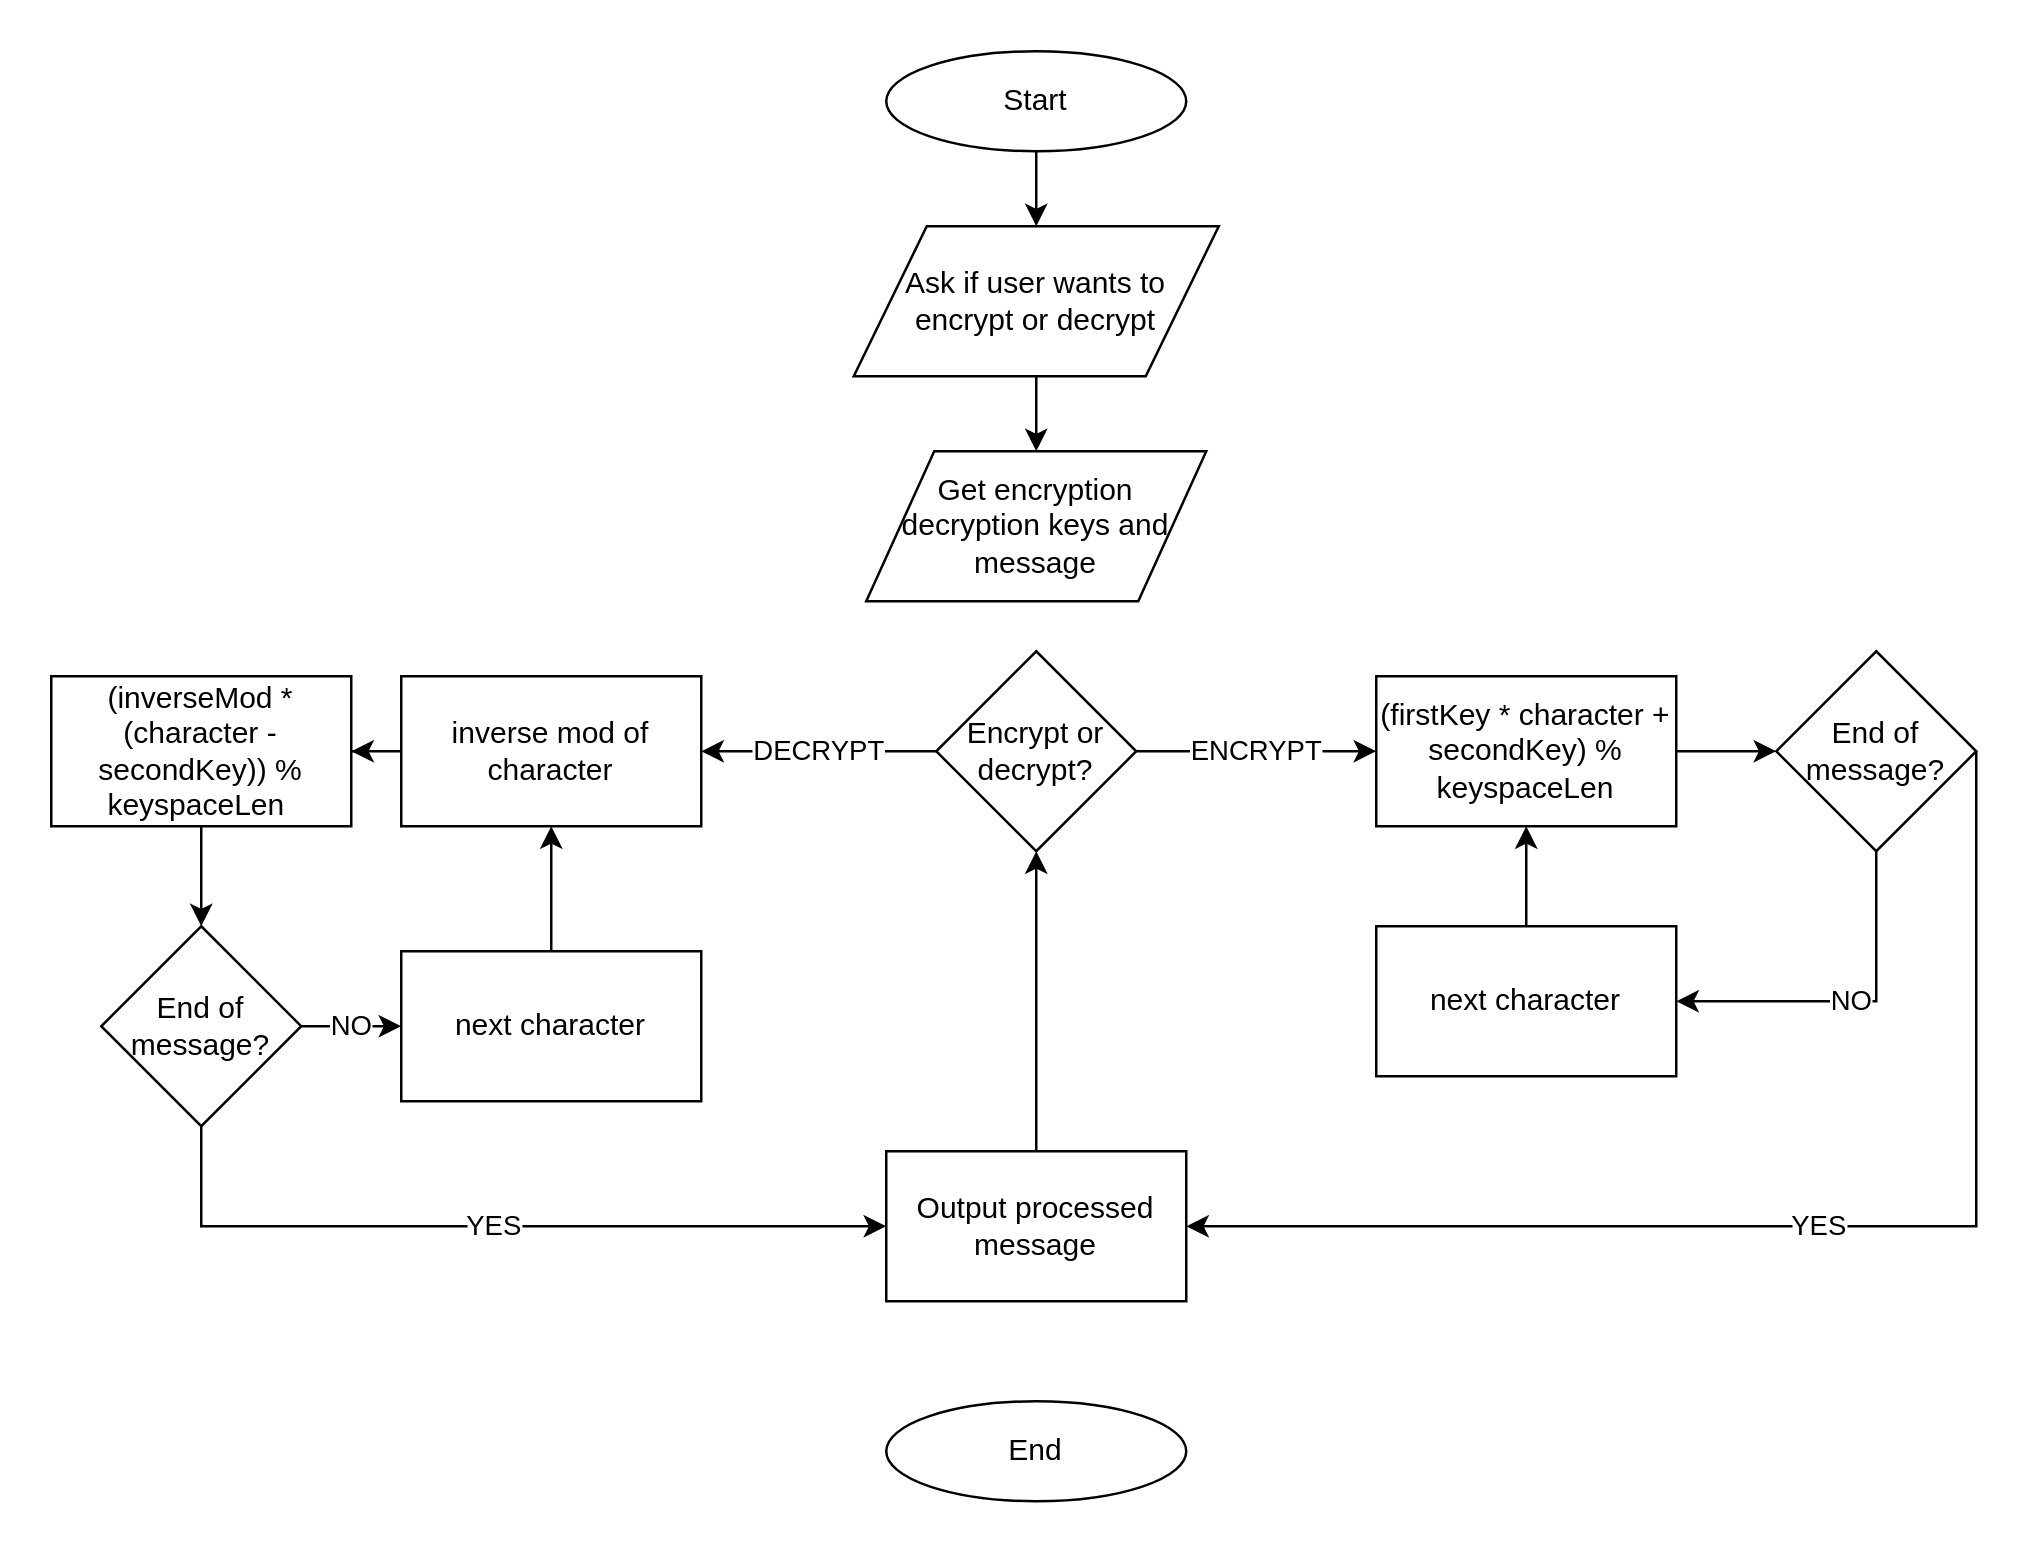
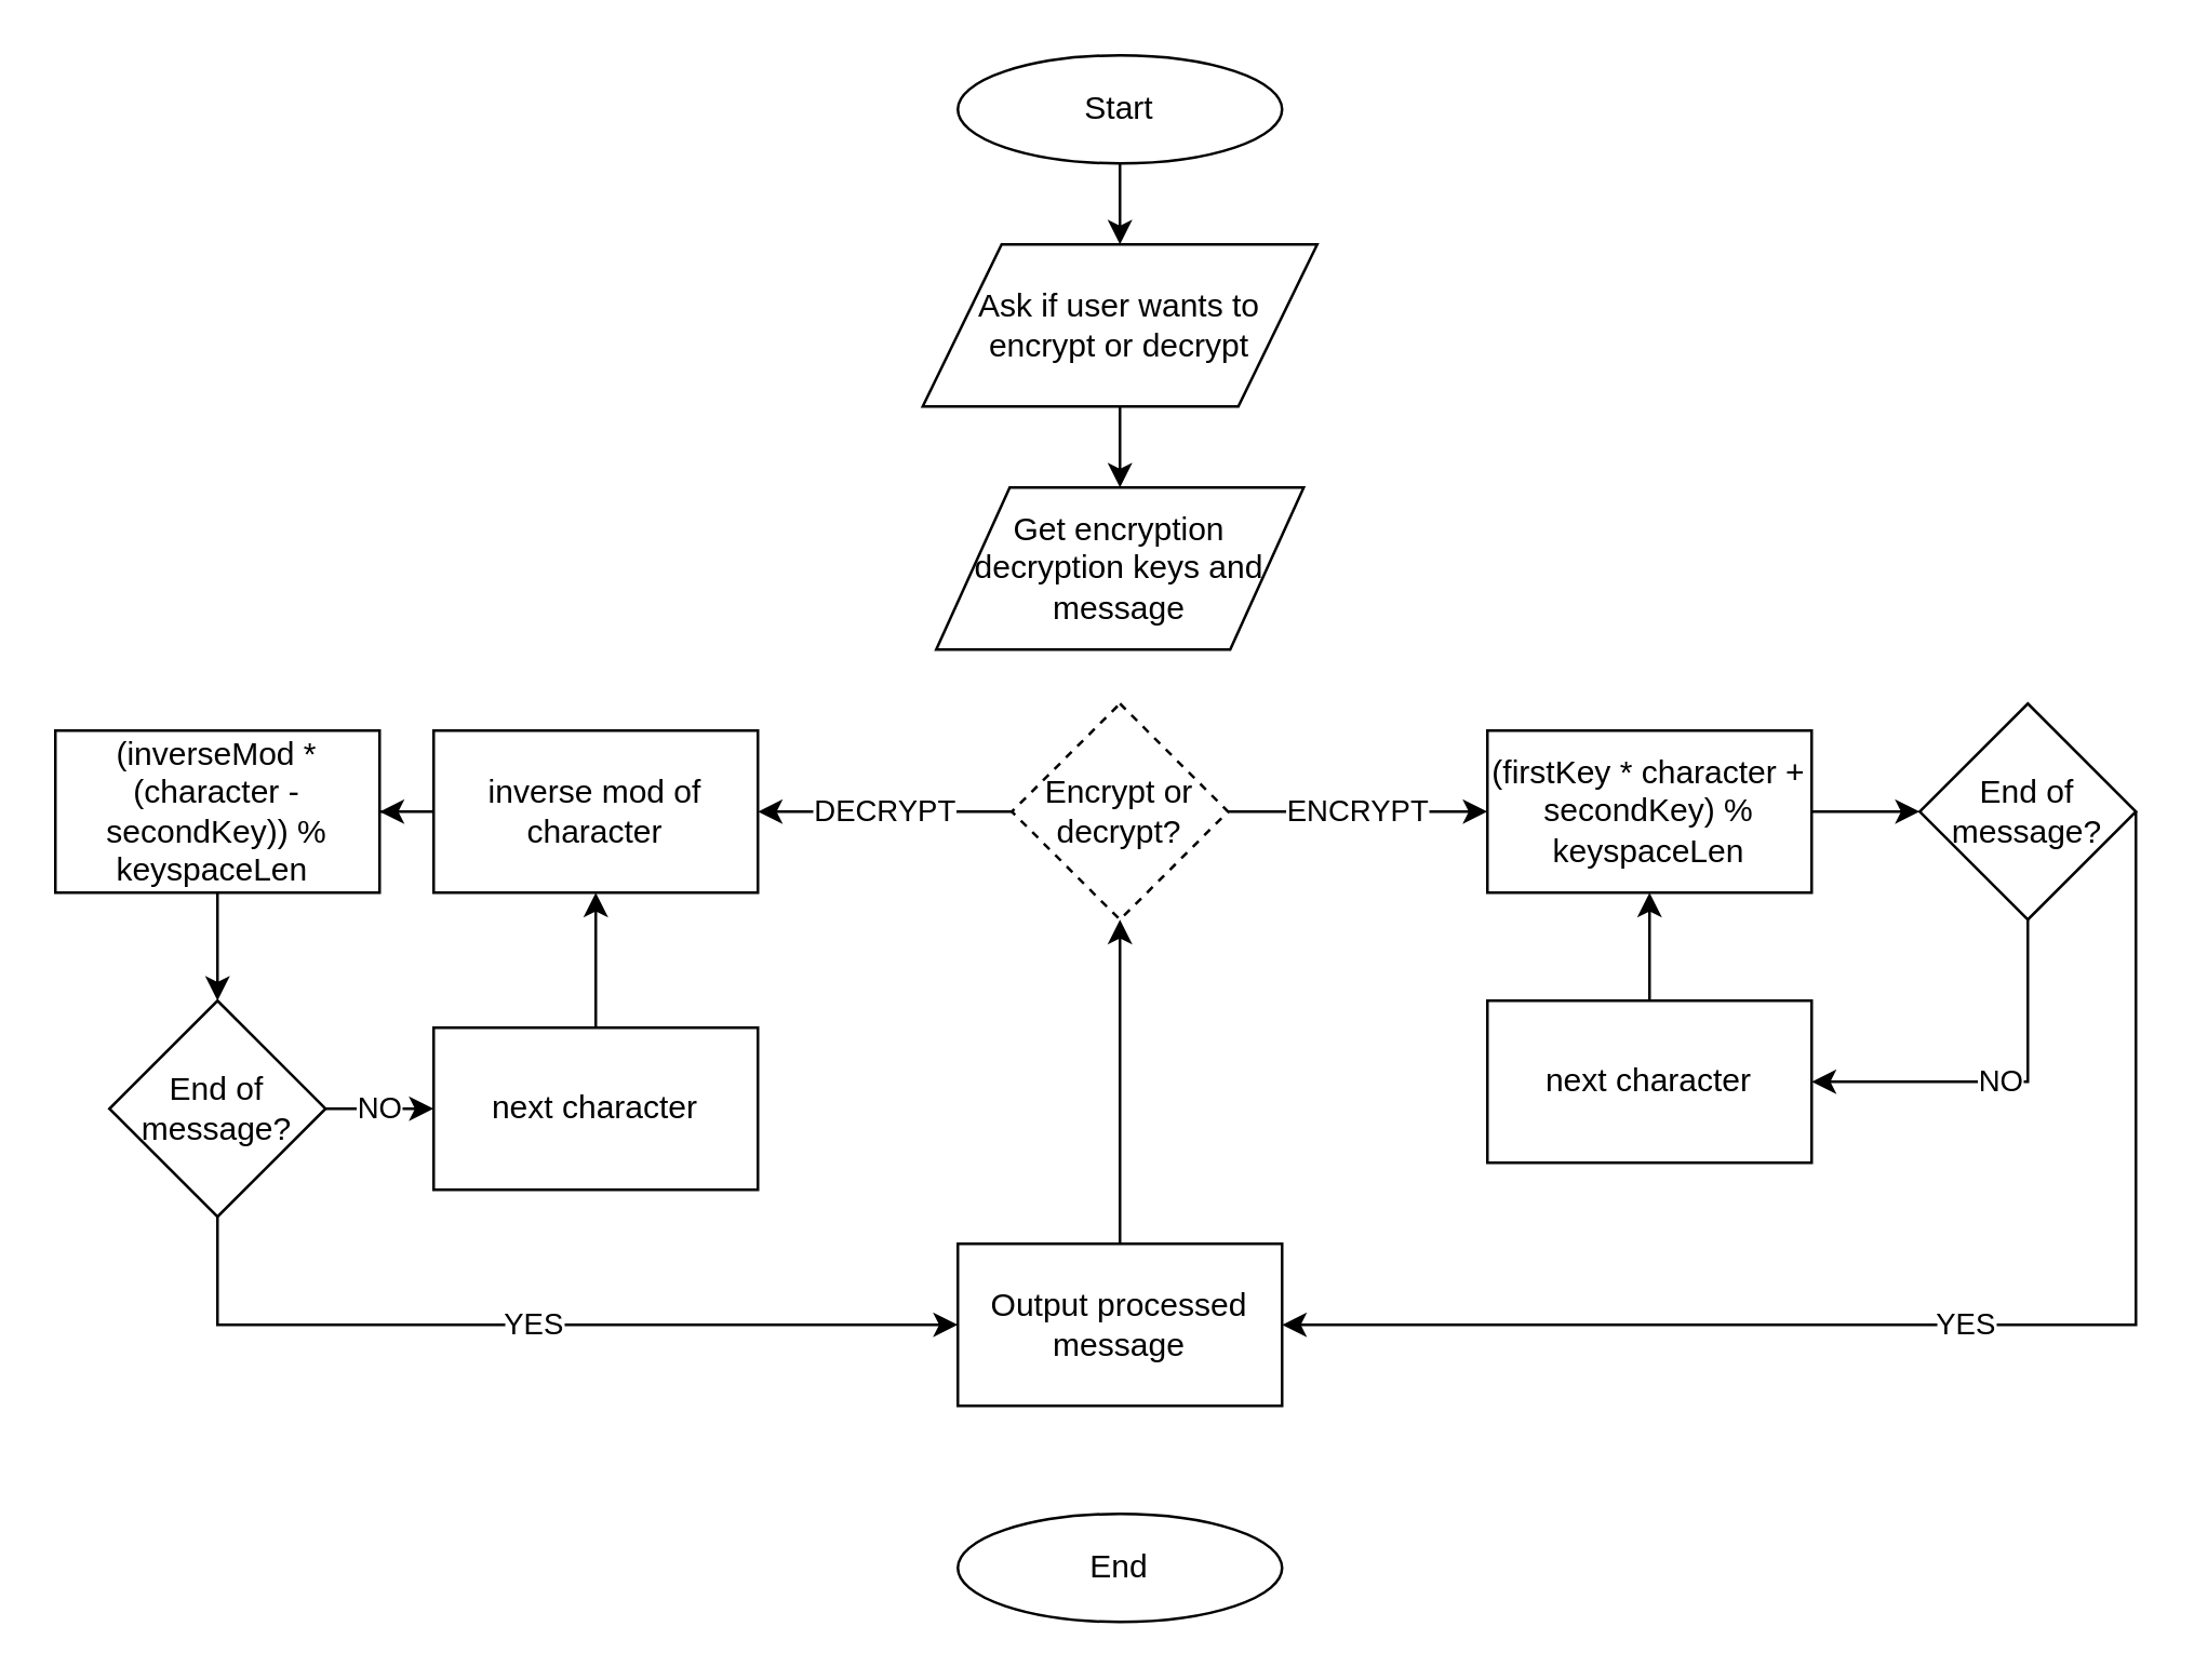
  <mxCell id="0" />
  <mxCell id="1" parent="0" />
  <mxCell id="2" value="" style="edgeStyle=orthogonalEdgeStyle;rounded=0;orthogonalLoop=1;jettySize=auto;html=1;" edge="1" parent="1" source="3" target="5"><mxGeometry relative="1" as="geometry" /></mxCell>
  <mxCell id="3" value="Start" style="ellipse;whiteSpace=wrap;html=1;" vertex="1" parent="1"><mxGeometry x="354" y="20" width="120" height="40" as="geometry" /></mxCell>
  <mxCell id="4" value="" style="edgeStyle=orthogonalEdgeStyle;rounded=0;orthogonalLoop=1;jettySize=auto;html=1;" edge="1" parent="1" source="5" target="6"><mxGeometry relative="1" as="geometry" /></mxCell>
  <mxCell id="5" value="Ask if user wants to encrypt or decrypt" style="shape=parallelogram;perimeter=parallelogramPerimeter;whiteSpace=wrap;html=1;" vertex="1" parent="1"><mxGeometry x="341" y="90" width="146" height="60" as="geometry" /></mxCell>
  <mxCell id="6" value="Get encryption decryption keys and message" style="shape=parallelogram;perimeter=parallelogramPerimeter;whiteSpace=wrap;html=1;" vertex="1" parent="1"><mxGeometry x="346" y="180" width="136" height="60" as="geometry" /></mxCell>
  <mxCell id="7" value="ENCRYPT" style="edgeStyle=orthogonalEdgeStyle;rounded=0;orthogonalLoop=1;jettySize=auto;html=1;" edge="1" parent="1" source="9" target="11"><mxGeometry relative="1" as="geometry" /></mxCell>
  <mxCell id="8" value="DECRYPT" style="edgeStyle=orthogonalEdgeStyle;rounded=0;orthogonalLoop=1;jettySize=auto;html=1;entryX=1;entryY=0.5;entryDx=0;entryDy=0;" edge="1" parent="1" source="9" target="20"><mxGeometry relative="1" as="geometry"><mxPoint x="280" y="300" as="targetPoint" /></mxGeometry></mxCell>
- <mxCell id="9" value="Encrypt or decrypt?" style="rhombus;whiteSpace=wrap;html=1;" vertex="1" parent="1"><mxGeometry x="374" y="260" width="80" height="80" as="geometry" /></mxCell>
+ <mxCell id="9" value="Encrypt or decrypt?" style="rhombus;whiteSpace=wrap;html=1;dashed=1;" vertex="1" parent="1"><mxGeometry x="374" y="260" width="80" height="80" as="geometry" /></mxCell>
  <mxCell id="10" value="" style="edgeStyle=orthogonalEdgeStyle;rounded=0;orthogonalLoop=1;jettySize=auto;html=1;" edge="1" parent="1" source="11" target="16"><mxGeometry relative="1" as="geometry" /></mxCell>
  <mxCell id="11" value="(firstKey * character + secondKey) % keyspaceLen" style="rounded=0;whiteSpace=wrap;html=1;" vertex="1" parent="1"><mxGeometry x="550" y="270" width="120" height="60" as="geometry" /></mxCell>
  <mxCell id="12" value="" style="edgeStyle=orthogonalEdgeStyle;rounded=0;orthogonalLoop=1;jettySize=auto;html=1;entryX=0.5;entryY=1;entryDx=0;entryDy=0;" edge="1" parent="1" source="13" target="11"><mxGeometry relative="1" as="geometry"><mxPoint x="547" y="290" as="targetPoint" /></mxGeometry></mxCell>
  <mxCell id="13" value="next character" style="rounded=0;whiteSpace=wrap;html=1;" vertex="1" parent="1"><mxGeometry x="550" y="370" width="120" height="60" as="geometry" /></mxCell>
  <mxCell id="14" value="YES" style="edgeStyle=orthogonalEdgeStyle;rounded=0;orthogonalLoop=1;jettySize=auto;html=1;entryX=1;entryY=0.5;entryDx=0;entryDy=0;exitX=1;exitY=0.5;exitDx=0;exitDy=0;" edge="1" parent="1" source="16" target="18"><mxGeometry relative="1" as="geometry"><mxPoint x="690" y="520" as="targetPoint" /><Array as="points"><mxPoint x="790" y="490" /></Array></mxGeometry></mxCell>
  <mxCell id="15" value="NO" style="edgeStyle=orthogonalEdgeStyle;rounded=0;orthogonalLoop=1;jettySize=auto;html=1;entryX=1;entryY=0.5;entryDx=0;entryDy=0;exitX=0.5;exitY=1;exitDx=0;exitDy=0;" edge="1" parent="1" source="16" target="13"><mxGeometry relative="1" as="geometry"><mxPoint x="570" y="400" as="targetPoint" /></mxGeometry></mxCell>
  <mxCell id="16" value="End of message?" style="rhombus;whiteSpace=wrap;html=1;" vertex="1" parent="1"><mxGeometry x="710" y="260" width="80" height="80" as="geometry" /></mxCell>
  <mxCell id="17" value="" style="edgeStyle=orthogonalEdgeStyle;rounded=0;orthogonalLoop=1;jettySize=auto;html=1;" edge="1" parent="1" source="18" target="9"><mxGeometry relative="1" as="geometry" /></mxCell>
  <mxCell id="18" value="Output processed message" style="rounded=0;whiteSpace=wrap;html=1;" vertex="1" parent="1"><mxGeometry x="354" y="460" width="120" height="60" as="geometry" /></mxCell>
  <mxCell id="19" value="" style="edgeStyle=orthogonalEdgeStyle;rounded=0;orthogonalLoop=1;jettySize=auto;html=1;" edge="1" parent="1" source="20" target="22"><mxGeometry relative="1" as="geometry" /></mxCell>
  <mxCell id="20" value="inverse mod&amp;nbsp;of character" style="rounded=0;whiteSpace=wrap;html=1;" vertex="1" parent="1"><mxGeometry x="160" y="270" width="120" height="60" as="geometry" /></mxCell>
  <mxCell id="21" value="" style="edgeStyle=orthogonalEdgeStyle;rounded=0;orthogonalLoop=1;jettySize=auto;html=1;entryX=0.5;entryY=0;entryDx=0;entryDy=0;" edge="1" parent="1" source="22" target="25"><mxGeometry relative="1" as="geometry"><mxPoint x="80" y="410" as="targetPoint" /></mxGeometry></mxCell>
  <mxCell id="22" value="(inverseMod * (character - secondKey)) % keyspaceLen&amp;nbsp;" style="rounded=0;whiteSpace=wrap;html=1;" vertex="1" parent="1"><mxGeometry x="20" y="270" width="120" height="60" as="geometry" /></mxCell>
  <mxCell id="23" value="NO" style="edgeStyle=orthogonalEdgeStyle;rounded=0;orthogonalLoop=1;jettySize=auto;html=1;entryX=0;entryY=0.5;entryDx=0;entryDy=0;" edge="1" parent="1" source="25" target="27"><mxGeometry relative="1" as="geometry"><mxPoint x="200" y="490" as="targetPoint" /></mxGeometry></mxCell>
  <mxCell id="24" value="YES" style="edgeStyle=orthogonalEdgeStyle;rounded=0;orthogonalLoop=1;jettySize=auto;html=1;entryX=0;entryY=0.5;entryDx=0;entryDy=0;" edge="1" parent="1" source="25" target="18"><mxGeometry relative="1" as="geometry"><mxPoint x="80" y="530" as="targetPoint" /><Array as="points"><mxPoint x="80" y="490" /></Array></mxGeometry></mxCell>
  <mxCell id="25" value="End of message?" style="rhombus;whiteSpace=wrap;html=1;" vertex="1" parent="1"><mxGeometry x="40" y="370" width="80" height="80" as="geometry" /></mxCell>
  <mxCell id="26" value="" style="edgeStyle=orthogonalEdgeStyle;rounded=0;orthogonalLoop=1;jettySize=auto;html=1;" edge="1" parent="1" source="27" target="20"><mxGeometry relative="1" as="geometry" /></mxCell>
  <mxCell id="27" value="next character" style="rounded=0;whiteSpace=wrap;html=1;" vertex="1" parent="1"><mxGeometry x="160" y="380" width="120" height="60" as="geometry" /></mxCell>
  <mxCell id="28" value="End" style="ellipse;whiteSpace=wrap;html=1;" vertex="1" parent="1"><mxGeometry x="354" y="560" width="120" height="40" as="geometry" /></mxCell>
